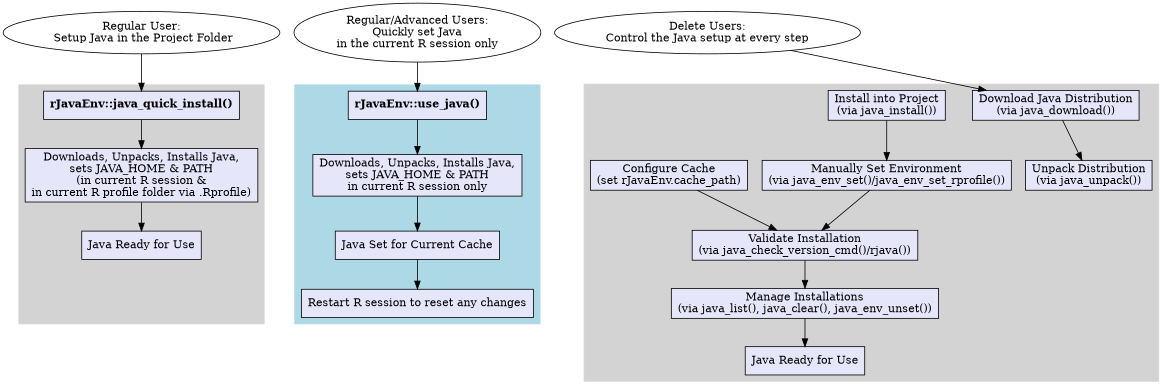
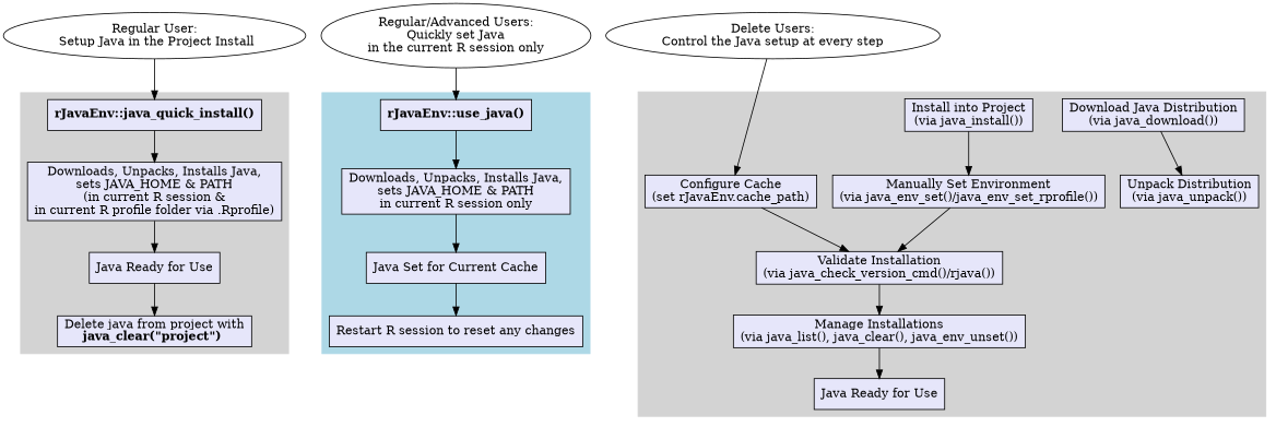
  digraph {
    rankdir=TB
    splines=polyline
    node [fillcolor=lavender shape=box style=filled]
-   n1 [label="Regular User:\n Setup Java in the Project Folder" fillcolor="" shape="" style=""]
+   n1 [label="Regular User:\n Setup Java in the Project Install" fillcolor="" shape="" style=""]
    n2 [label="Regular/Advanced Users:\nQuickly set Java\nin the current R session only" fillcolor="" shape="" style=""]
    n3 [label="Delete Users:\nControl the Java setup at every step" fillcolor="" shape="" style=""]
    n4 [label=<<B>rJavaEnv::java_quick_install()</B>>]
    n5 [label="Downloads, Unpacks, Installs Java,\nsets JAVA_HOME & PATH\n(in current R session &\nin current R profile folder via .Rprofile)"]
    n6 [label="Java Ready for Use"]
+   n7 [label=<Delete java from project with<BR/><B>java_clear("project")</B> >]
    n8 [label=<<B>rJavaEnv::use_java()</B>>]
    n9 [label="Downloads, Unpacks, Installs Java,\nsets JAVA_HOME & PATH\nin current R session only"]
    n10 [label="Java Set for Current Cache"]
    n11 [label="Restart R session to reset any changes"]
    n12 [label="Configure Cache\n(set rJavaEnv.cache_path)"]
    n13 [label="Download Java Distribution\n(via java_download())"]
    n14 [label="Unpack Distribution\n(via java_unpack())"]
    n15 [label="Install into Project\n(via java_install())"]
    n16 [label="Manually Set Environment\n(via java_env_set()/java_env_set_rprofile())"]
    n17 [label="Validate Installation\n(via java_check_version_cmd()/rjava())"]
    n18 [label="Manage Installations\n(via java_list(), java_clear(), java_env_unset())"]
    n19 [label="Java Ready for Use"]
    subgraph sub_1 {
      rank=same
      n1
      n2
      n3
    }
    subgraph cluster_2 {
      color=lightgrey
      style=filled
      n4
      n5
      n6
+     n7
    }
    subgraph cluster_3 {
      color=lightblue
      style=filled
      n8
      n9
      n10
      n11
    }
    subgraph cluster_4 {
      color=lightgrey
      style=filled
      n12
      n13
      n14
      n15
      n16
      n17
      n18
      n19
    }
    n1 -> n2 [style=invis]
    n1 -> n4
    n2 -> n3 [style=invis]
    n2 -> n8
-   n3 -> n13
+   n3 -> n12
    n4 -> n5
    n5 -> n6
+   n6 -> n7
    n8 -> n9
    n9 -> n10
    n10 -> n11
    n12 -> n17
    n13 -> n14
    n15 -> n16
    n16 -> n17
    n17 -> n18
    n18 -> n19
  }
